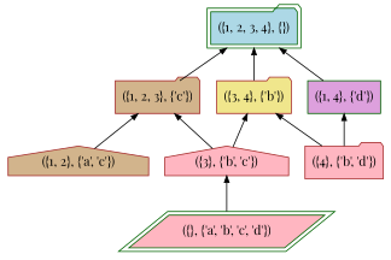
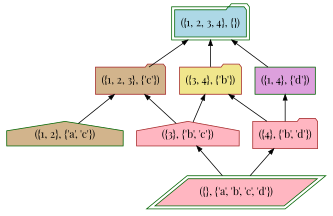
  digraph {
    concentrate=true
    fontname="Playfair Display"
    rankdir=TB
    node [color=brown fillcolor=lightpink fontname="Playfair Display" peripheries=1 shape=folder style="solid,filled"]
    edge [arrowsize=0.75 color=black dir=back fontname="Playfair Display"]
    n1 [color=darkgreen fillcolor=lightblue label="({1, 2, 3, 4}, {})" peripheries=2 style=filled]
    n2 [fillcolor=tan label="({1, 2, 3}, {'c'})"]
    n3 [color=darkgreen fillcolor=plum label="({1, 4}, {'d'})" shape=box]
    n4 [fillcolor=khaki label="({3, 4}, {'b'})"]
-   n5 [fillcolor=tan label="({1, 2}, {'a', 'c'})" shape=house]
+   n5 [color=darkgreen fillcolor=tan label="({1, 2}, {'a', 'c'})" shape=house]
    n6 [label="({3}, {'b', 'c'})" shape=house]
    n7 [label="({4}, {'b', 'd'})"]
    n8 [color=darkgreen label="({}, {'a', 'b', 'c', 'd'})" peripheries=2 shape=parallelogram style=filled]
    n1 -> n2
    n1 -> n3
    n1 -> n4
    n2 -> n5
    n2 -> n6
    n3 -> n7
    n4 -> n6
    n4 -> n7
    n6 -> n8
+   n7 -> n8
  }
